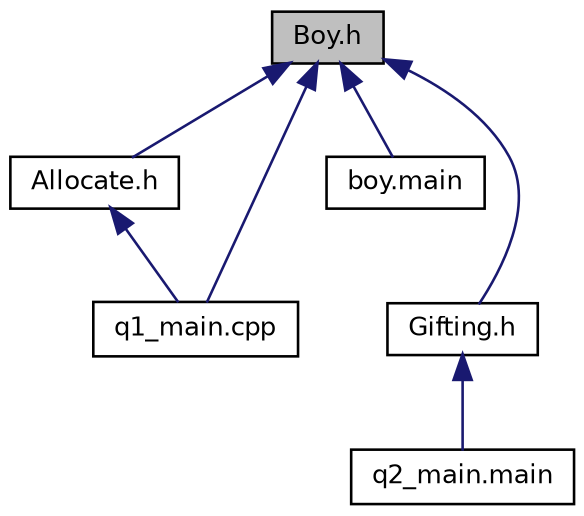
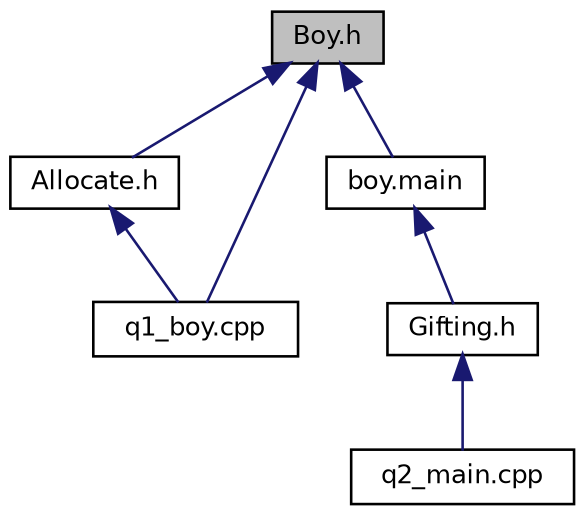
  digraph {
    node [color=black fillcolor=white fontname=Helvetica fontsize=10 shape=record style=filled]
    edge [color=midnightblue dir=back fontname=Helvetica fontsize=10 labelfontname=Helvetica labelfontsize=10 style=solid]
    n1 [fillcolor=grey75 fontcolor=black height=0.2 label="Boy.h" width=0.4]
    n2 [height=0.2 label="Allocate.h" width=0.4]
-   n3 [height=0.2 label="q1_main.cpp" width=0.4]
+   n3 [height=0.2 label="q1_boy.cpp" width=0.4]
    n4 [height=0.2 label="boy.main" width=0.4]
    n5 [height=0.2 label="Gifting.h" width=0.4]
-   n6 [height=0.2 label="q2_main.main" width=0.4]
+   n6 [height=0.2 label="q2_main.cpp" width=0.4]
    n1 -> n2
    n1 -> n3
    n1 -> n4
-   n1 -> n5
+   n4 -> n5
    n2 -> n3
    n5 -> n6
  }
